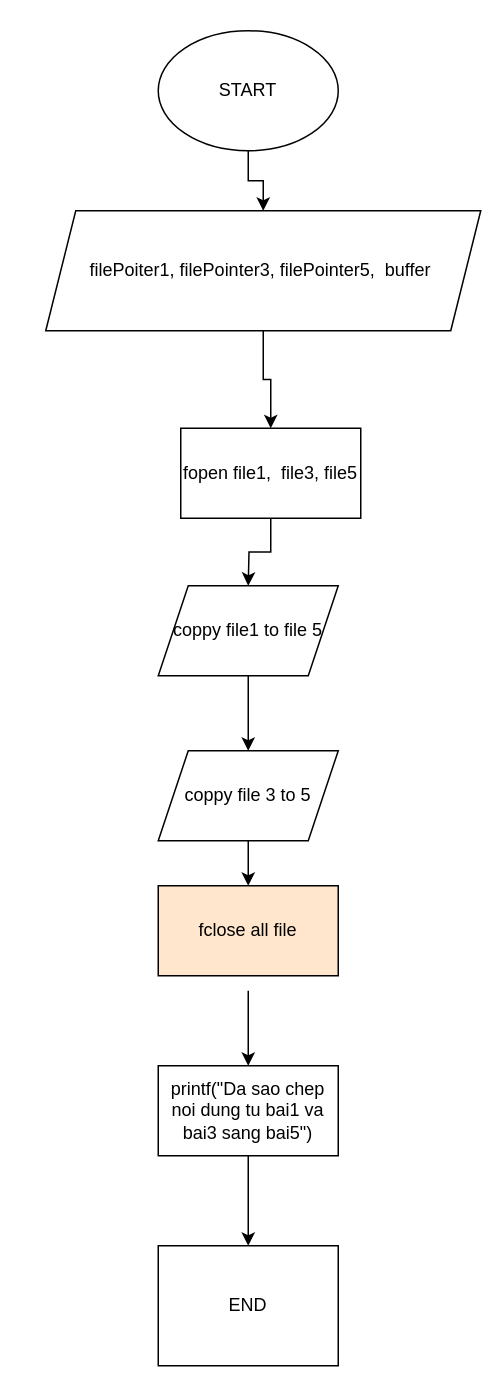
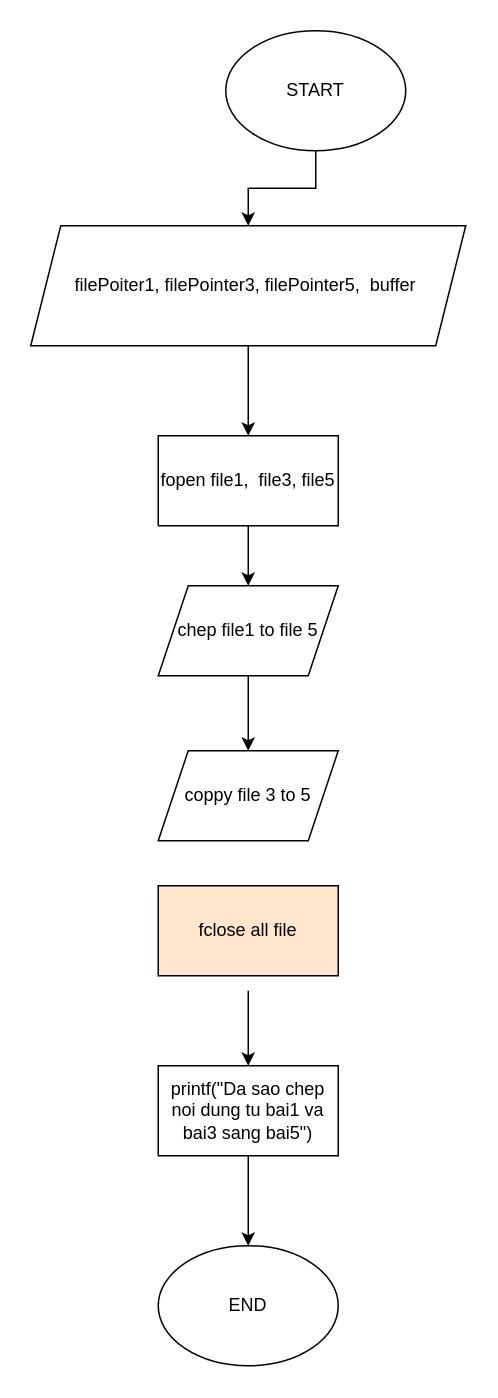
  <mxCell id="0" />
  <mxCell id="1" parent="0" />
  <mxCell id="2" style="edgeStyle=orthogonalEdgeStyle;rounded=0;orthogonalLoop=1;jettySize=auto;html=1;exitX=0.5;exitY=1;exitDx=0;exitDy=0;entryX=0.5;entryY=0;entryDx=0;entryDy=0;" parent="1" source="3" target="5" edge="1"><mxGeometry relative="1" as="geometry" /></mxCell>
- <mxCell id="3" value="START" style="ellipse;whiteSpace=wrap;html=1;" parent="1" vertex="1"><mxGeometry x="105" y="20" width="120" height="80" as="geometry" /></mxCell>
+ <mxCell id="3" value="START" style="ellipse;whiteSpace=wrap;html=1;" parent="1" vertex="1"><mxGeometry x="150" y="20" width="120" height="80" as="geometry" /></mxCell>
  <mxCell id="4" style="edgeStyle=orthogonalEdgeStyle;rounded=0;orthogonalLoop=1;jettySize=auto;html=1;exitX=0.5;exitY=1;exitDx=0;exitDy=0;entryX=0.5;entryY=0;entryDx=0;entryDy=0;" parent="1" source="5" target="7" edge="1"><mxGeometry relative="1" as="geometry" /></mxCell>
- <mxCell id="5" value="filePoiter1, filePointer3, filePointer5,&amp;nbsp; buffer&amp;nbsp;" style="shape=parallelogram;perimeter=parallelogramPerimeter;whiteSpace=wrap;html=1;fixedSize=1;" parent="1" vertex="1"><mxGeometry x="30" y="140" width="290" height="80" as="geometry" /></mxCell>
+ <mxCell id="5" value="filePoiter1, filePointer3, filePointer5,&amp;nbsp; buffer&amp;nbsp;" style="shape=parallelogram;perimeter=parallelogramPerimeter;whiteSpace=wrap;html=1;fixedSize=1;" parent="1" vertex="1"><mxGeometry x="20" y="150" width="290" height="80" as="geometry" /></mxCell>
  <mxCell id="6" style="edgeStyle=orthogonalEdgeStyle;rounded=0;orthogonalLoop=1;jettySize=auto;html=1;exitX=0.5;exitY=1;exitDx=0;exitDy=0;entryX=0.5;entryY=0;entryDx=0;entryDy=0;" parent="1" source="7" edge="1"><mxGeometry relative="1" as="geometry"><mxPoint x="165" y="390" as="targetPoint" /></mxGeometry></mxCell>
- <mxCell id="7" value="fopen file1,&amp;nbsp; file3, file5" style="rounded=0;whiteSpace=wrap;html=1;" parent="1" vertex="1"><mxGeometry x="120" y="285" width="120" height="60" as="geometry" /></mxCell>
- <mxCell id="8" value="END" style="whiteSpace=wrap;html=1;rounded=0;" parent="1" vertex="1"><mxGeometry x="105" y="830" width="120" height="80" as="geometry" /></mxCell>
+ <mxCell id="7" value="fopen file1,&amp;nbsp; file3, file5" style="rounded=0;whiteSpace=wrap;html=1;" parent="1" vertex="1"><mxGeometry x="105" y="290" width="120" height="60" as="geometry" /></mxCell>
+ <mxCell id="8" value="END" style="ellipse;whiteSpace=wrap;html=1;" parent="1" vertex="1"><mxGeometry x="105" y="830" width="120" height="80" as="geometry" /></mxCell>
  <mxCell id="9" value="" style="edgeStyle=orthogonalEdgeStyle;rounded=0;orthogonalLoop=1;jettySize=auto;html=1;exitX=0.5;exitY=1;exitDx=0;exitDy=0;entryX=0.5;entryY=0;entryDx=0;entryDy=0;" parent="1" edge="1"><mxGeometry relative="1" as="geometry"><mxPoint x="165" y="450" as="sourcePoint" /><mxPoint x="165" y="500" as="targetPoint" /></mxGeometry></mxCell>
- <mxCell id="10" value="coppy file1 to file 5" style="shape=parallelogram;perimeter=parallelogramPerimeter;whiteSpace=wrap;html=1;fixedSize=1;" vertex="1" parent="1"><mxGeometry x="105" y="390" width="120" height="60" as="geometry" /></mxCell>
+ <mxCell id="10" value="chep file1 to file 5" style="shape=parallelogram;perimeter=parallelogramPerimeter;whiteSpace=wrap;html=1;fixedSize=1;" vertex="1" parent="1"><mxGeometry x="105" y="390" width="120" height="60" as="geometry" /></mxCell>
  <mxCell id="11" value="" style="edgeStyle=orthogonalEdgeStyle;rounded=0;orthogonalLoop=1;jettySize=auto;html=1;exitX=0.5;exitY=1;exitDx=0;exitDy=0;entryX=0.5;entryY=0;entryDx=0;entryDy=0;" edge="1" parent="1"><mxGeometry relative="1" as="geometry"><mxPoint x="165" y="660" as="sourcePoint" /><mxPoint x="165" y="710" as="targetPoint" /></mxGeometry></mxCell>
- <mxCell id="12" style="edgeStyle=orthogonalEdgeStyle;rounded=0;orthogonalLoop=1;jettySize=auto;html=1;exitX=0.5;exitY=1;exitDx=0;exitDy=0;entryX=0.5;entryY=0;entryDx=0;entryDy=0;" edge="1" parent="1" source="13" target="16"><mxGeometry relative="1" as="geometry" /></mxCell>
  <mxCell id="13" value="coppy file 3 to 5" style="shape=parallelogram;perimeter=parallelogramPerimeter;whiteSpace=wrap;html=1;fixedSize=1;" vertex="1" parent="1"><mxGeometry x="105" y="500" width="120" height="60" as="geometry" /></mxCell>
  <mxCell id="14" style="edgeStyle=orthogonalEdgeStyle;rounded=0;orthogonalLoop=1;jettySize=auto;html=1;exitX=0.5;exitY=1;exitDx=0;exitDy=0;entryX=0.5;entryY=0;entryDx=0;entryDy=0;" edge="1" parent="1" source="15" target="8"><mxGeometry relative="1" as="geometry" /></mxCell>
  <mxCell id="15" value="printf(&quot;Da sao chep noi dung tu bai1 va bai3 sang bai5&quot;)" style="rounded=0;whiteSpace=wrap;html=1;" vertex="1" parent="1"><mxGeometry x="105" y="710" width="120" height="60" as="geometry" /></mxCell>
  <mxCell id="16" value="fclose all file" style="rounded=0;whiteSpace=wrap;html=1;fillColor=#ffe6cc;" vertex="1" parent="1"><mxGeometry x="105" y="590" width="120" height="60" as="geometry" /></mxCell>
